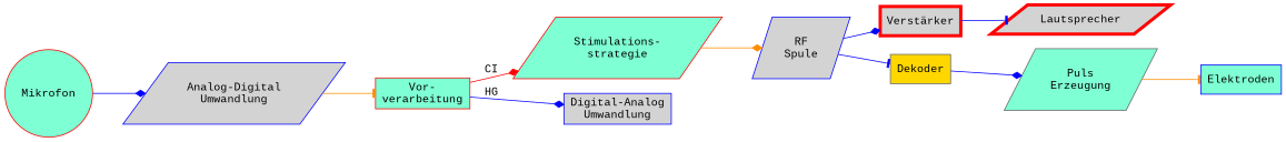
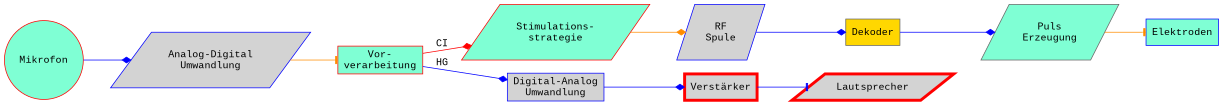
  digraph {
    fontname="Liberation Mono"
    rankdir=LR
    node [color=red fillcolor=aquamarine fontname="Liberation Mono" shape=parallelogram style=filled]
    edge [arrowhead=diamond color=blue fontname="Liberation Mono"]
    n1 [label=Mikrofon shape=circle]
    n2 [color=blue fillcolor=lightgrey label="Analog-Digital\nUmwandlung"]
    n3 [label="Vor-\nverarbeitung" shape=box]
    n4 [label="Stimulations-\nstrategie"]
    n5 [color=blue fillcolor=lightgrey label="Digital-Analog\nUmwandlung" shape=box]
    n6 [color=blue fillcolor=lightgrey label="RF\nSpule"]
    n7 [fillcolor=lightgrey label="Verstärker" penwidth=4 shape=box]
    n8 [color=gray40 fillcolor=gold label=Dekoder shape=box]
    n9 [color=gray40 label="Puls\nErzeugung"]
    n10 [color=blue label=Elektroden shape=box]
    n11 [fillcolor=lightgrey label=Lautsprecher penwidth=4]
    n1 -> n2
    n2 -> n3 [arrowhead=tee color=darkorange]
    n3 -> n4 [color=red label=CI]
    n3 -> n5 [label=HG]
    n4 -> n6 [color=darkorange]
-   n6 -> n7
-   n6 -> n8 [arrowhead=tee]
+   n5 -> n7
+   n6 -> n8
    n7 -> n11 [arrowhead=tee]
    n8 -> n9
    n9 -> n10 [arrowhead=tee color=darkorange]
  }
